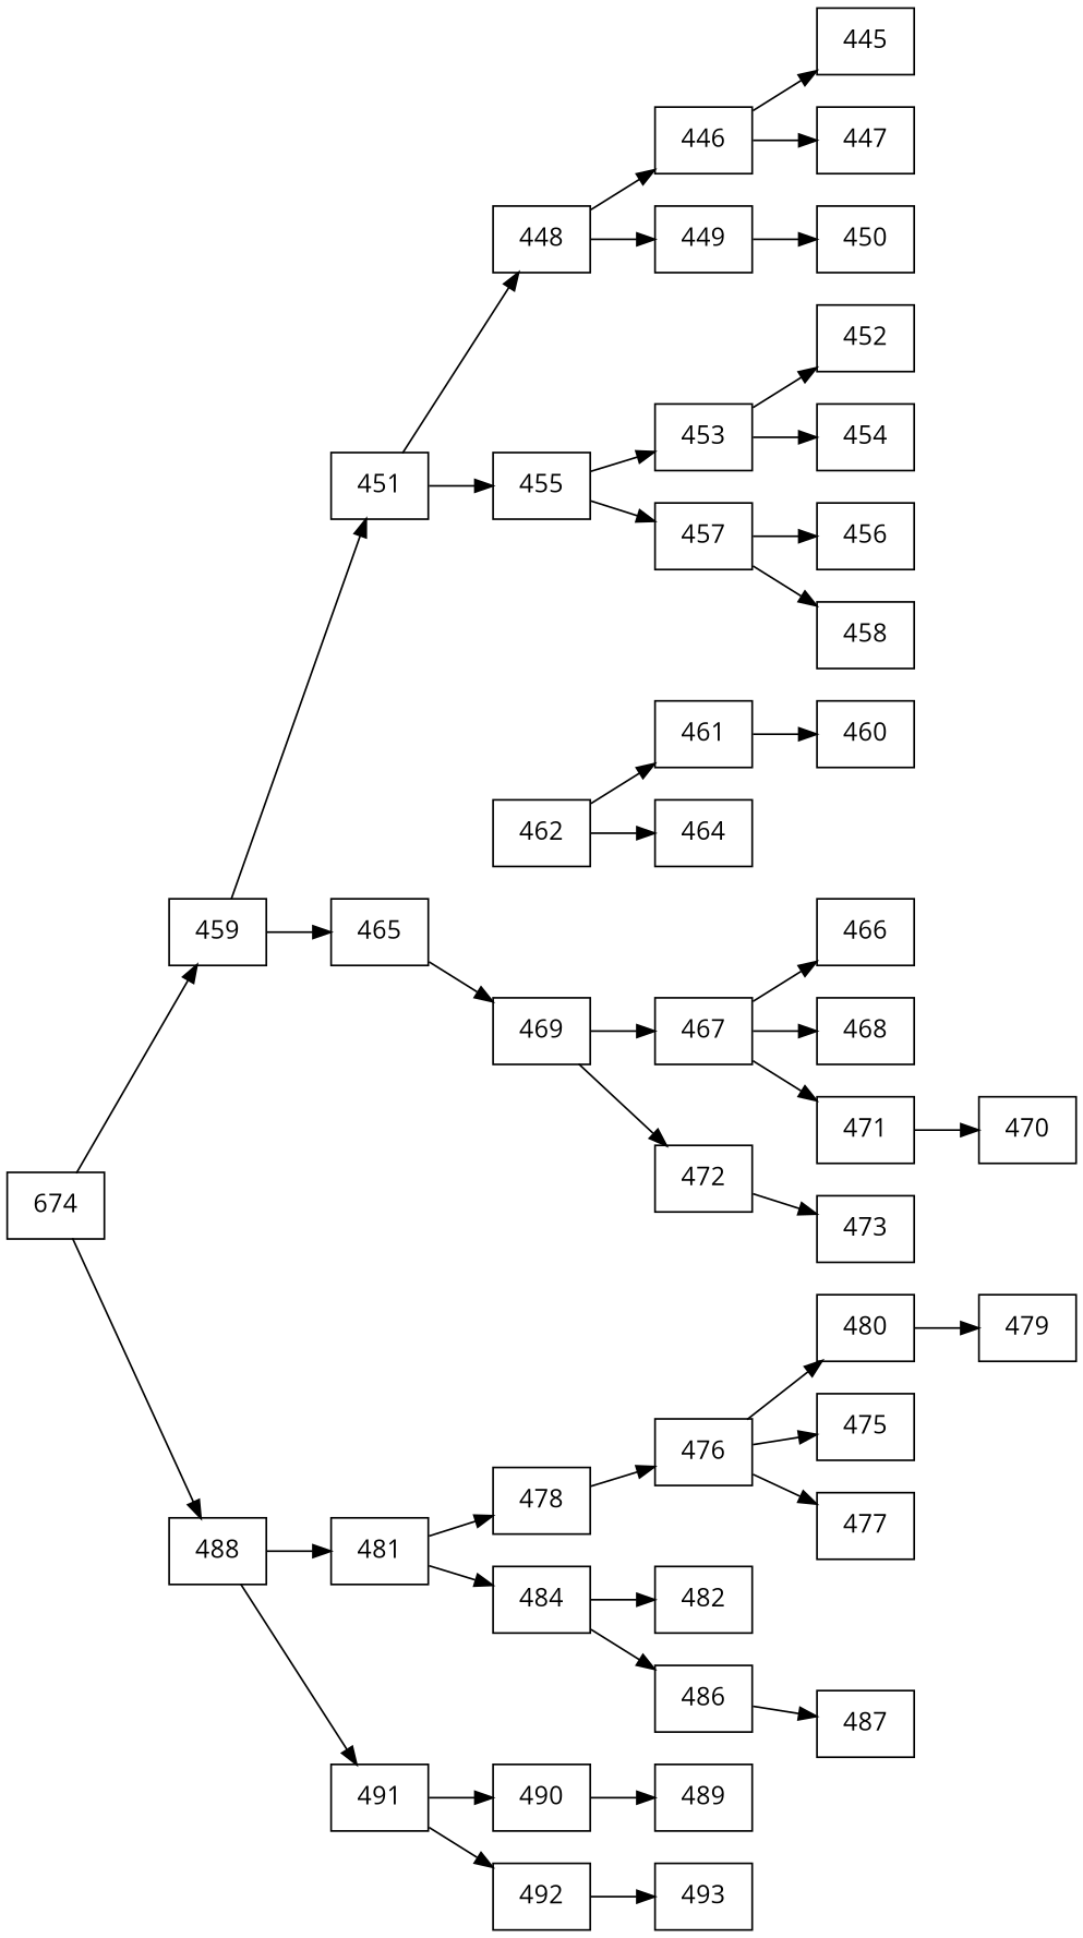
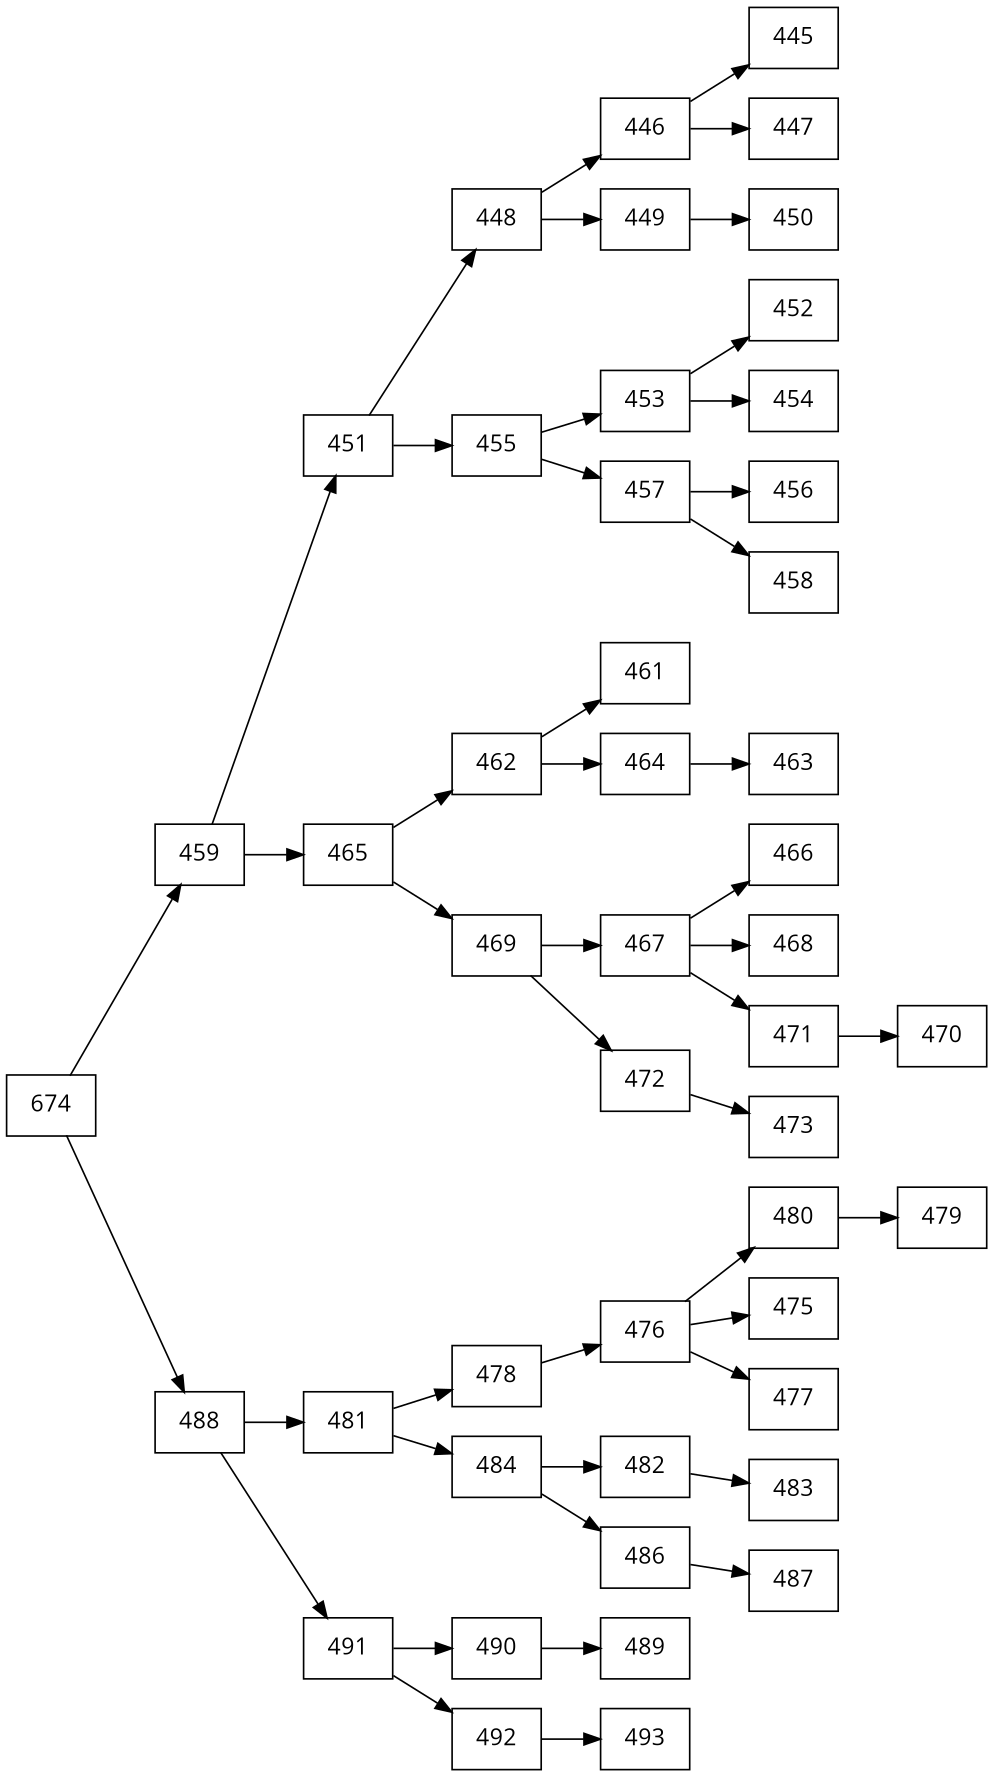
  digraph {
    concentrate=true
    fontname="Open Sans"
    rankdir=LR
    node [fontname="Open Sans" shape=record]
    edge [fontname="Open Sans"]
    n1 [label=674]
    n2 [label=459]
    n3 [label=488]
    n4 [label=451]
    n5 [label=465]
    n6 [label=481]
    n7 [label=491]
    n8 [label=448]
    n9 [label=455]
    n10 [label=462]
    n11 [label=469]
    n12 [label=446]
    n13 [label=449]
    n14 [label=453]
    n15 [label=457]
    n16 [label=445]
    n17 [label=447]
    n18 [label=450]
    n19 [label=452]
    n20 [label=454]
    n21 [label=456]
    n22 [label=458]
    n23 [label=461]
    n24 [label=464]
    n25 [label=467]
    n26 [label=472]
-   n27 [label=460]
+   n28 [label=463]
    n29 [label=466]
    n30 [label=468]
    n31 [label=471]
    n32 [label=473]
    n33 [label=470]
    n34 [label=478]
    n35 [label=484]
    n36 [label=490]
    n37 [label=492]
    n38 [label=476]
    n39 [label=482]
    n40 [label=486]
    n41 [label=480]
    n42 [label=475]
    n43 [label=477]
    n44 [label=479]
+   n45 [label=483]
    n46 [label=487]
    n47 [label=489]
    n48 [label=493]
    n1 -> n2
    n1 -> n3
    n2 -> n4
    n2 -> n5
    n3 -> n6
    n3 -> n7
    n4 -> n8
    n4 -> n9
+   n5 -> n10
    n5 -> n11
    n6 -> n34
    n6 -> n35
    n7 -> n36
    n7 -> n37
    n8 -> n12
    n8 -> n13
    n9 -> n14
    n9 -> n15
    n10 -> n23
    n10 -> n24
    n11 -> n25
    n11 -> n26
    n12 -> n16
    n12 -> n17
    n13 -> n18
    n14 -> n19
    n14 -> n20
    n15 -> n21
    n15 -> n22
-   n23 -> n27
+   n24 -> n28
    n25 -> n29
    n25 -> n30
    n25 -> n31
    n26 -> n32
    n31 -> n33
    n34 -> n38
    n35 -> n39
    n35 -> n40
    n36 -> n47
    n37 -> n48
    n38 -> n41
    n38 -> n42
    n38 -> n43
+   n39 -> n45
    n40 -> n46
    n41 -> n44
  }
